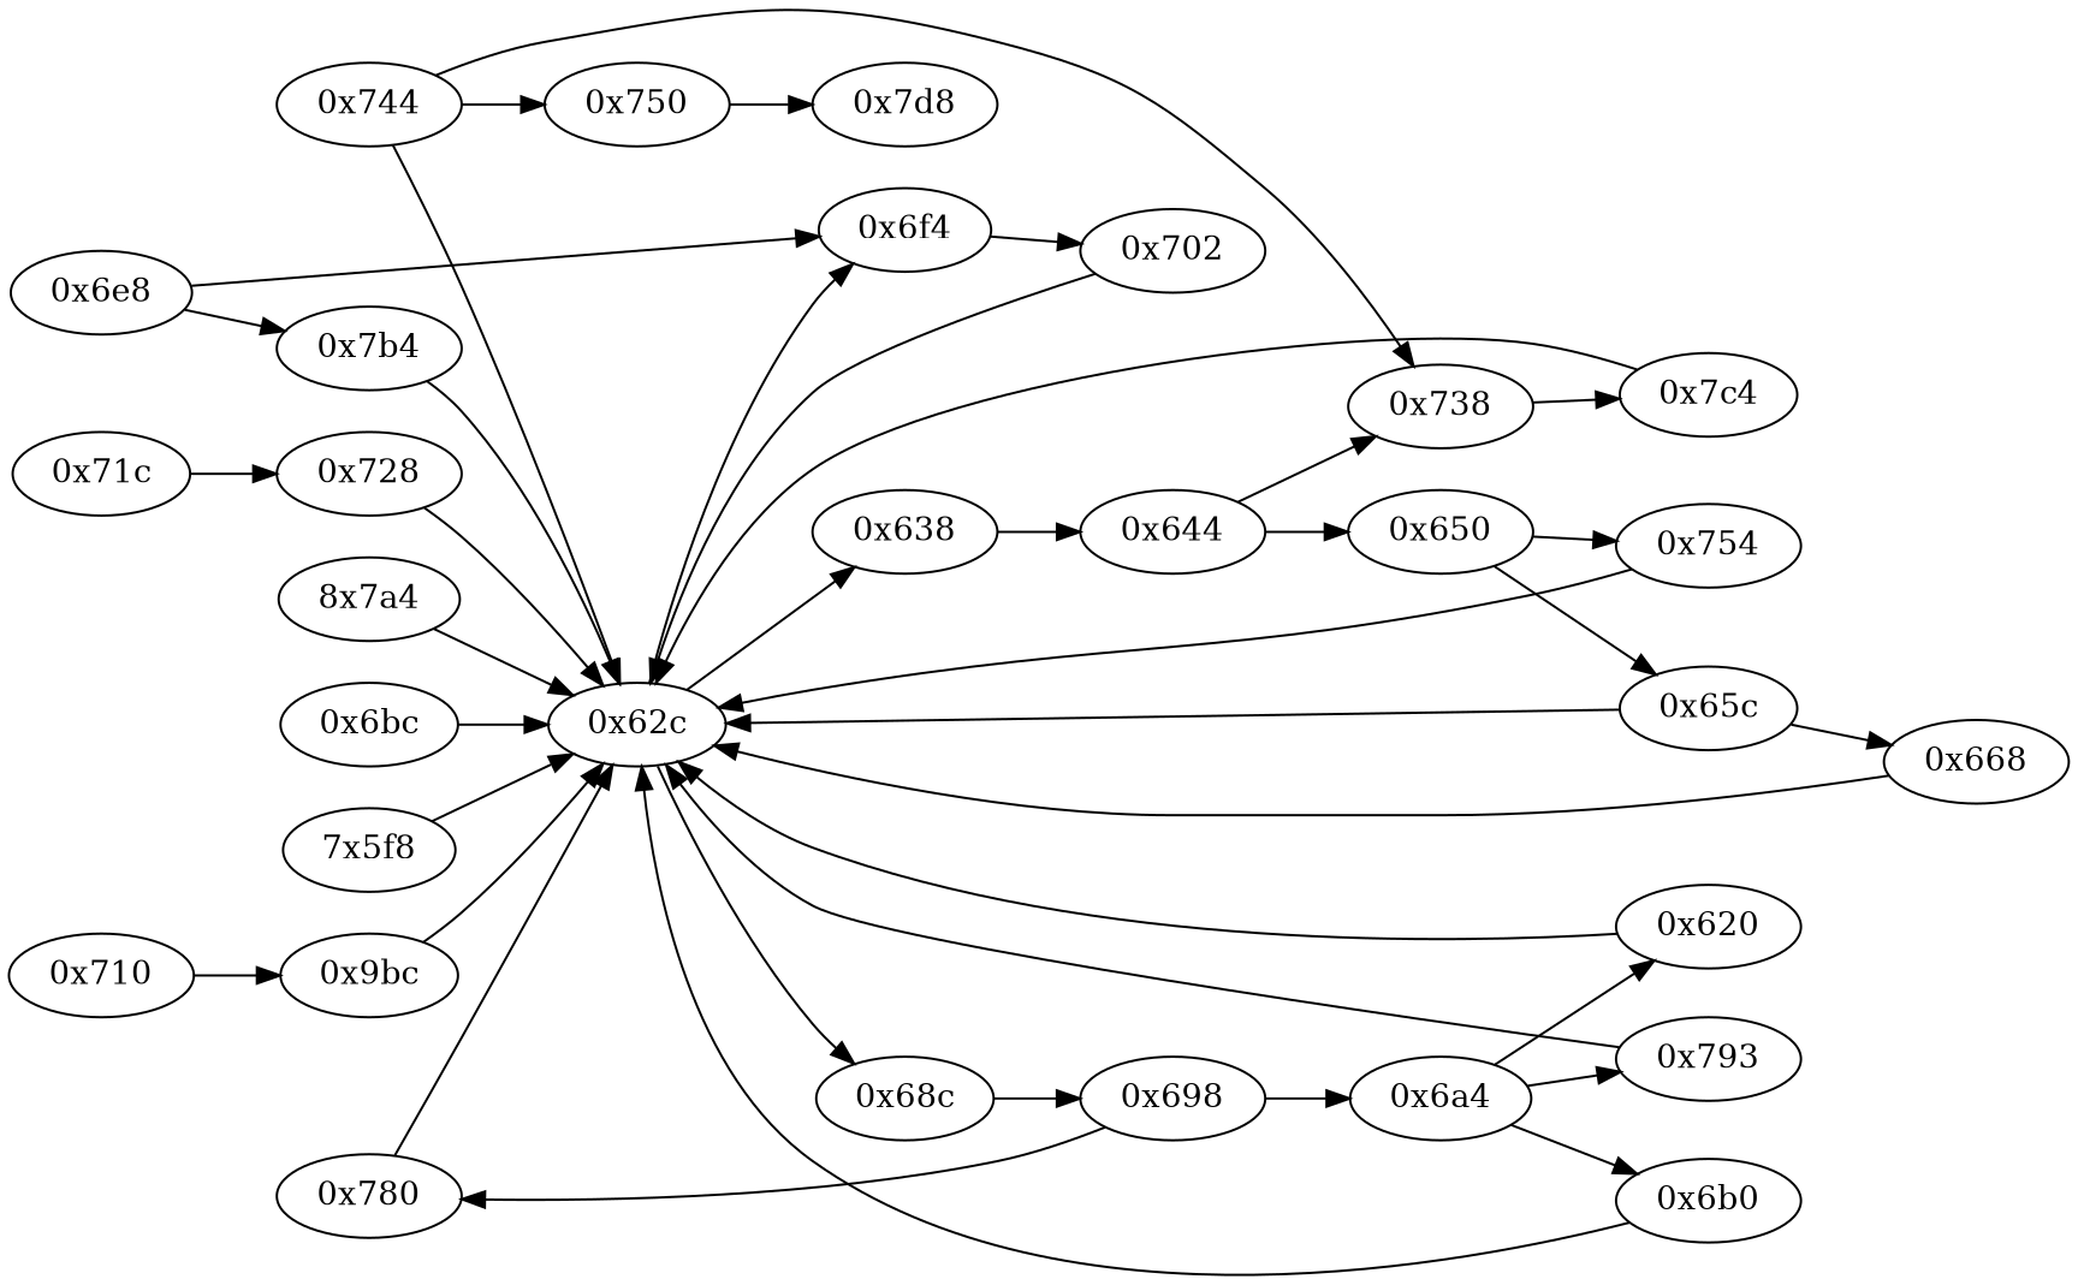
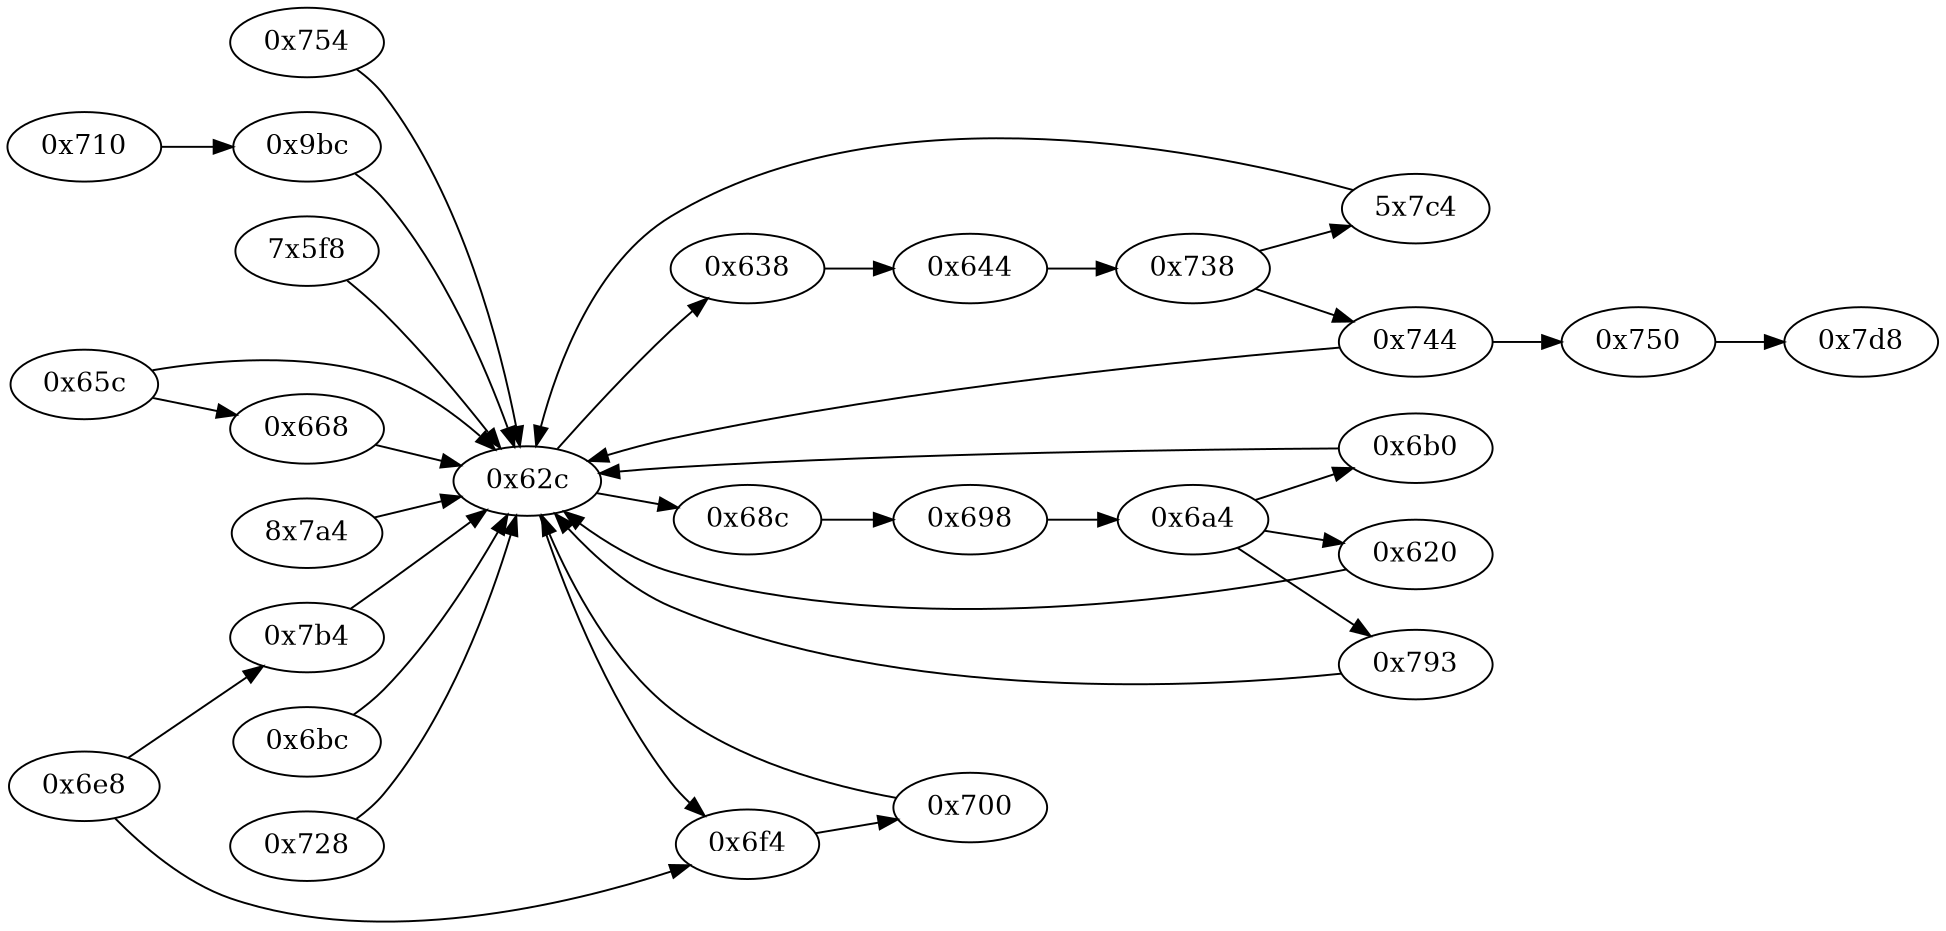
  strict digraph {
    rankdir=LR
    node [opcode="[u'ldr', u'cmp', u'b']"]
-   "0x780" [opcode="[u'ldr', u'mov', u'mov', u'b']"]
    "0x62c"
    "0x638"
    "0x68c"
    "0x6f4"
    "0x644"
    "0x698"
    n8 [label="0x9bc" opcode="[u'ldr', u'b']"]
    n9 [label="8x7a4" opcode="[u'ldr', u'ldr', u'mov', u'b']"]
    "0x6e8"
    "0x7b4" [opcode="[u'ldr', u'b']"]
-   "0x700" [opcode="[u'mov', u'mov', u'mov', u'b']" label="0x702"]
+   "0x700" [opcode="[u'mov', u'mov', u'mov', u'b']"]
    n13 [label="0x793" opcode="[u'ldr', u'mov', u'bl', u'ldr', u'b']"]
    "0x6a4"
    "0x6b0"
    "0x620" [opcode="[u'ldr', u'cmp', u'ldr']"]
    "0x6bc" [opcode="[u'str', u'str', u'ldr', u'ldr', u'ldr', u'cmp', u'mov', u'b']"]
-   "0x7c4" [opcode="[u'ldr', u'add', u'str', u'ldr', u'b']"]
+   "0x7c4" [opcode="[u'ldr', u'add', u'str', u'ldr', u'b']" label="5x7c4"]
    "0x710"
    "0x728" [opcode="[u'ldr', u'ldr', u'mov', u'b']"]
-   "0x71c"
    "0x738"
    "0x744"
    "0x750" [opcode="[u'b']"]
    "0x7d8" [opcode="[u'mov', u'sub', u'pop']"]
    "0x754" [opcode="[u'ldr', u'str', u'str', u'ldr', u'ldrb', u'ldr', u'ldr', u'ldr', u'cmp', u'mov', u'b']"]
-   "0x650"
    "0x65c"
    "0x668" [opcode="[u'ldr', u'ldr', u'add', u'str', u'ldr', u'add', u'str', u'ldr', u'b']"]
    n30 [label="7x5f8" opcode="[u'push', u'add', u'sub', u'str', u'ldr', u'ldr', u'ldr', u'ldr', u'add', u'b']"]
-   "0x780" -> "0x62c"
    "0x62c" -> "0x638"
    "0x62c" -> "0x68c"
    "0x62c" -> "0x6f4"
    "0x638" -> "0x644"
    "0x68c" -> "0x698"
    "0x6f4" -> "0x700"
    "0x644" -> "0x738"
-   "0x644" -> "0x650"
-   "0x698" -> "0x780"
    "0x698" -> "0x6a4"
    n8 -> "0x62c"
    n9 -> "0x62c"
    "0x6e8" -> "0x6f4"
    "0x6e8" -> "0x7b4"
    "0x7b4" -> "0x62c"
    "0x700" -> "0x62c"
    n13 -> "0x62c"
    "0x6a4" -> n13
    "0x6a4" -> "0x6b0"
    "0x6a4" -> "0x620"
    "0x6b0" -> "0x62c"
    "0x620" -> "0x62c"
    "0x6bc" -> "0x62c"
    "0x7c4" -> "0x62c"
    "0x710" -> n8
    "0x728" -> "0x62c"
-   "0x71c" -> "0x728"
    "0x738" -> "0x7c4"
-   "0x744" -> "0x738"
+   "0x738" -> "0x744"
    "0x744" -> "0x62c"
    "0x744" -> "0x750"
    "0x750" -> "0x7d8"
    "0x754" -> "0x62c"
-   "0x650" -> "0x754"
-   "0x650" -> "0x65c"
    "0x65c" -> "0x62c"
    "0x65c" -> "0x668"
    "0x668" -> "0x62c"
    n30 -> "0x62c"
  }
